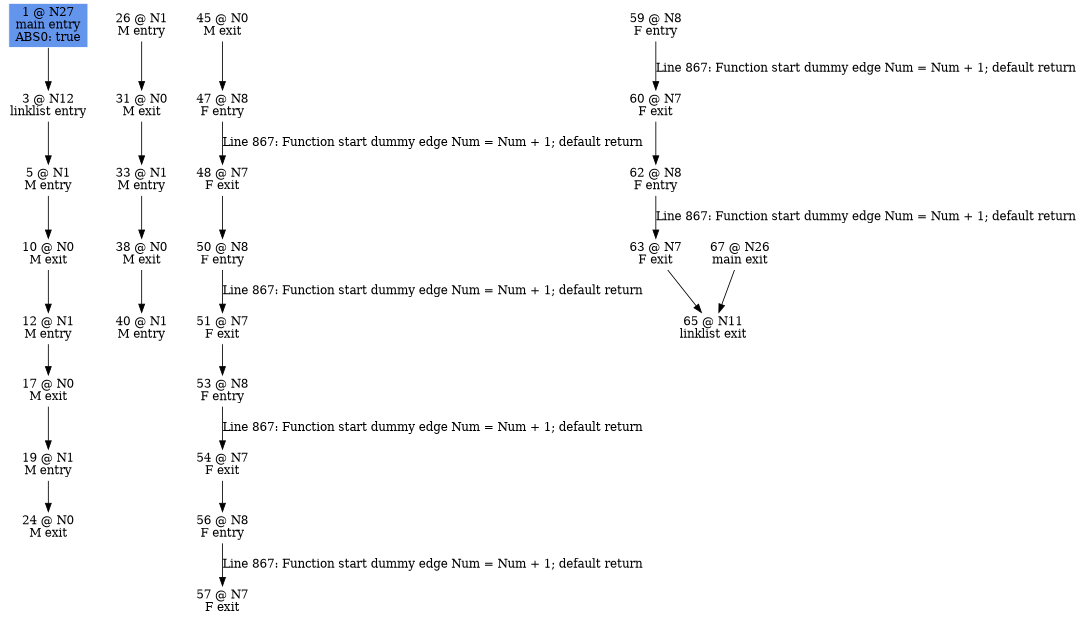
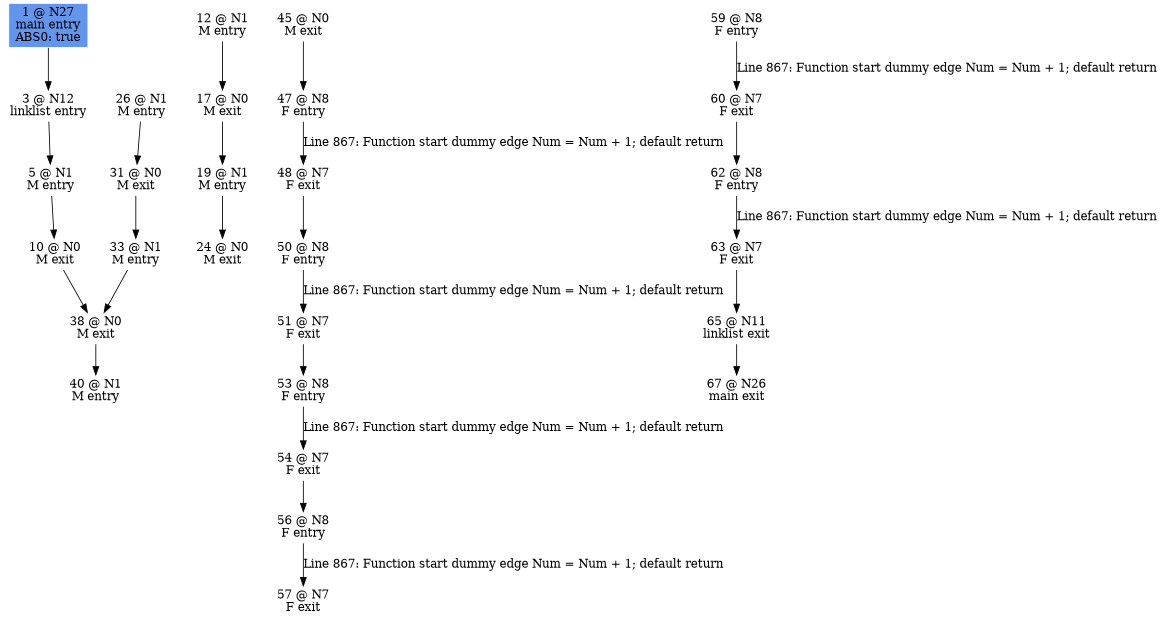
  digraph {
    node [color=white shape=box style=filled]
    n1 [fillcolor=cornflowerblue label="1 @ N27\nmain entry\nABS0: true"]
    n2 [label="3 @ N12\nlinklist entry"]
    n3 [label="5 @ N1\nM entry"]
    n4 [label="10 @ N0\nM exit"]
    n5 [label="12 @ N1\nM entry"]
    n6 [label="17 @ N0\nM exit"]
    n7 [label="19 @ N1\nM entry"]
    n8 [label="24 @ N0\nM exit"]
    n9 [label="26 @ N1\nM entry"]
    n10 [label="31 @ N0\nM exit"]
    n11 [label="33 @ N1\nM entry"]
    n12 [label="38 @ N0\nM exit"]
    n13 [label="40 @ N1\nM entry"]
    n14 [label="45 @ N0\nM exit"]
    n15 [label="47 @ N8\nF entry"]
    n16 [label="48 @ N7\nF exit"]
    n17 [label="50 @ N8\nF entry"]
    n18 [label="51 @ N7\nF exit"]
    n19 [label="53 @ N8\nF entry"]
    n20 [label="54 @ N7\nF exit"]
    n21 [label="56 @ N8\nF entry"]
    n22 [label="57 @ N7\nF exit"]
    n23 [label="59 @ N8\nF entry"]
    n24 [label="60 @ N7\nF exit"]
    n25 [label="62 @ N8\nF entry"]
    n26 [label="63 @ N7\nF exit"]
    n27 [label="65 @ N11\nlinklist exit"]
    n28 [label="67 @ N26\nmain exit"]
    n1 -> n2
    n2 -> n3
    n3 -> n4
-   n4 -> n5
+   n4 -> n12
    n5 -> n6
    n6 -> n7
    n7 -> n8
    n9 -> n10
    n10 -> n11
    n11 -> n12
    n12 -> n13
    n14 -> n15
    n15 -> n16 [label="Line 867: Function start dummy edge Num = Num + 1; default return"]
    n16 -> n17
    n17 -> n18 [label="Line 867: Function start dummy edge Num = Num + 1; default return"]
    n18 -> n19
    n19 -> n20 [label="Line 867: Function start dummy edge Num = Num + 1; default return"]
    n20 -> n21
    n21 -> n22 [label="Line 867: Function start dummy edge Num = Num + 1; default return"]
    n23 -> n24 [label="Line 867: Function start dummy edge Num = Num + 1; default return"]
    n24 -> n25
    n25 -> n26 [label="Line 867: Function start dummy edge Num = Num + 1; default return"]
    n26 -> n27
-   n28 -> n27
+   n27 -> n28
  }
